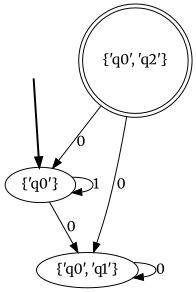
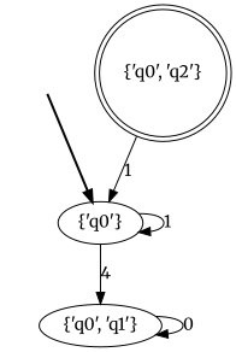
  digraph {
    fontname=Merriweather
    node [fontname=Merriweather]
    edge [fontname=Merriweather]
    fake [style=invisible]
    "{'q0'}" [root=true]
    "{'q0', 'q1'}"
    "{'q0', 'q2'}" [shape=doublecircle]
    fake -> "{'q0'}" [style=bold]
    "{'q0'}" -> "{'q0'}" [label=1]
-   "{'q0'}" -> "{'q0', 'q1'}" [label=0]
+   "{'q0'}" -> "{'q0', 'q1'}" [label=4]
    "{'q0', 'q1'}" -> "{'q0', 'q1'}" [label=0]
-   "{'q0', 'q2'}" -> "{'q0'}" [label=0]
-   "{'q0', 'q2'}" -> "{'q0', 'q1'}" [label=0]
+   "{'q0', 'q2'}" -> "{'q0'}" [label=1]
  }
